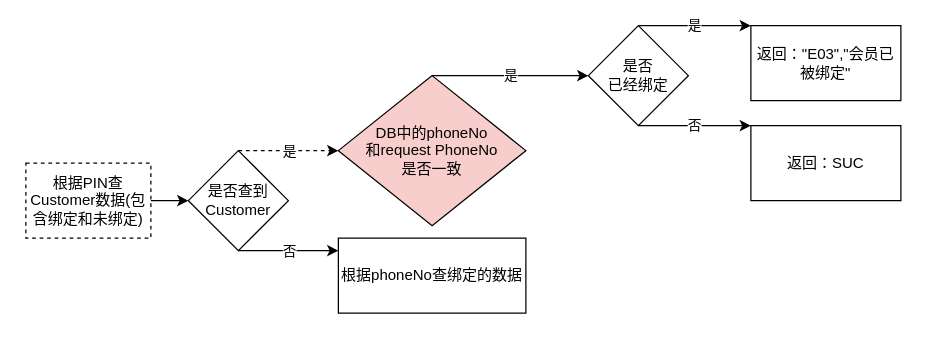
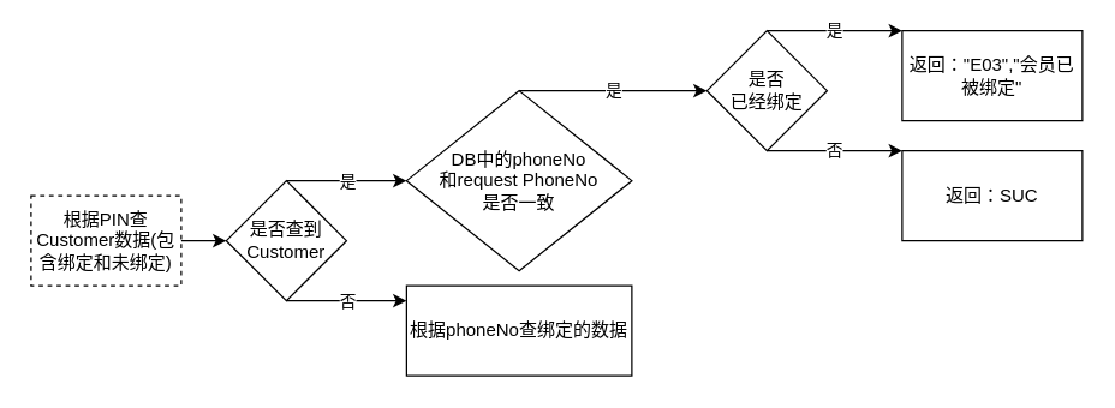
  <mxCell id="0" />
  <mxCell id="1" parent="0" />
  <mxCell id="2" value="根据PIN查Customer数据(包含绑定和未绑定)" style="rounded=0;whiteSpace=wrap;html=1;dashed=1;" vertex="1" parent="1"><mxGeometry x="20" y="130" width="100" height="60" as="geometry" /></mxCell>
  <mxCell id="3" value="是否查到Customer" style="rhombus;whiteSpace=wrap;html=1;" vertex="1" parent="1"><mxGeometry x="150" y="120" width="80" height="80" as="geometry" /></mxCell>
  <mxCell id="4" value="" style="endArrow=classic;html=1;rounded=0;exitX=1;exitY=0.5;exitDx=0;exitDy=0;entryX=0;entryY=0.5;entryDx=0;entryDy=0;" edge="1" parent="1" source="2" target="3"><mxGeometry width="50" height="50" relative="1" as="geometry"><mxPoint x="290" y="250" as="sourcePoint" /><mxPoint x="340" y="200" as="targetPoint" /></mxGeometry></mxCell>
  <mxCell id="5" value="根据phoneNo查绑定的数据" style="rounded=0;whiteSpace=wrap;html=1;" vertex="1" parent="1"><mxGeometry x="270" y="190" width="150" height="60" as="geometry" /></mxCell>
- <mxCell id="6" value="" style="endArrow=classic;html=1;rounded=0;exitX=0.5;exitY=0;exitDx=0;exitDy=0;entryX=0;entryY=0.5;entryDx=0;entryDy=0;dashed=1;" edge="1" parent="1" source="3" target="10"><mxGeometry relative="1" as="geometry"><mxPoint x="290" y="140" as="sourcePoint" /><mxPoint x="350" y="140" as="targetPoint" /></mxGeometry></mxCell>
+ <mxCell id="6" value="" style="endArrow=classic;html=1;rounded=0;exitX=0.5;exitY=0;exitDx=0;exitDy=0;entryX=0;entryY=0.5;entryDx=0;entryDy=0;" edge="1" parent="1" source="3" target="10"><mxGeometry relative="1" as="geometry"><mxPoint x="290" y="140" as="sourcePoint" /><mxPoint x="350" y="140" as="targetPoint" /></mxGeometry></mxCell>
  <mxCell id="7" value="是" style="edgeLabel;resizable=0;html=1;align=center;verticalAlign=middle;" connectable="0" vertex="1" parent="6"><mxGeometry relative="1" as="geometry" /></mxCell>
  <mxCell id="8" value="" style="endArrow=classic;html=1;rounded=0;exitX=0.5;exitY=1;exitDx=0;exitDy=0;" edge="1" parent="1" source="3"><mxGeometry relative="1" as="geometry"><mxPoint x="290" y="200" as="sourcePoint" /><mxPoint x="270" y="200" as="targetPoint" /></mxGeometry></mxCell>
  <mxCell id="9" value="否" style="edgeLabel;resizable=0;html=1;align=center;verticalAlign=middle;" connectable="0" vertex="1" parent="8"><mxGeometry relative="1" as="geometry" /></mxCell>
- <mxCell id="10" value="DB中的phoneNo&lt;br&gt;和request&amp;nbsp;PhoneNo&lt;br&gt;是否一致" style="rhombus;whiteSpace=wrap;html=1;fillColor=#f8cecc;" vertex="1" parent="1"><mxGeometry x="270" y="60" width="150" height="120" as="geometry" /></mxCell>
+ <mxCell id="10" value="DB中的phoneNo&lt;br&gt;和request&amp;nbsp;PhoneNo&lt;br&gt;是否一致" style="rhombus;whiteSpace=wrap;html=1;" vertex="1" parent="1"><mxGeometry x="270" y="60" width="150" height="120" as="geometry" /></mxCell>
  <mxCell id="11" value="返回：SUC" style="rounded=0;whiteSpace=wrap;html=1;" vertex="1" parent="1"><mxGeometry x="600" y="100" width="120" height="60" as="geometry" /></mxCell>
  <mxCell id="12" value="是" style="endArrow=classic;html=1;rounded=0;exitX=0.5;exitY=0;exitDx=0;exitDy=0;entryX=0;entryY=0.5;entryDx=0;entryDy=0;" edge="1" parent="1" source="10"><mxGeometry width="50" height="50" relative="1" as="geometry"><mxPoint x="410" y="70" as="sourcePoint" /><mxPoint x="470" y="60" as="targetPoint" /><Array as="points"><mxPoint x="410" y="60" /></Array></mxGeometry></mxCell>
  <mxCell id="13" value="是否&lt;br&gt;已经绑定" style="rhombus;whiteSpace=wrap;html=1;" vertex="1" parent="1"><mxGeometry x="470" width="80" height="80" as="geometry" y="20" /></mxCell>
  <mxCell id="14" value="返回：&quot;E03&quot;,&quot;会员已被绑定&quot;" style="rounded=0;whiteSpace=wrap;html=1;" vertex="1" parent="1"><mxGeometry x="600" width="120" height="60" as="geometry" y="20" /></mxCell>
  <mxCell id="15" value="是" style="endArrow=classic;html=1;rounded=0;exitX=0.5;exitY=0;exitDx=0;exitDy=0;entryX=0;entryY=0;entryDx=0;entryDy=0;" edge="1" parent="1" source="13" target="14"><mxGeometry width="50" height="50" relative="1" as="geometry"><mxPoint x="540" y="80" as="sourcePoint" /><mxPoint x="590" y="30" as="targetPoint" /></mxGeometry></mxCell>
  <mxCell id="16" value="否" style="endArrow=classic;html=1;rounded=0;exitX=0.5;exitY=1;exitDx=0;exitDy=0;entryX=0;entryY=0;entryDx=0;entryDy=0;" edge="1" parent="1" source="13" target="11"><mxGeometry width="50" height="50" relative="1" as="geometry"><mxPoint x="530" y="160" as="sourcePoint" /><mxPoint x="580" y="110" as="targetPoint" /></mxGeometry></mxCell>
